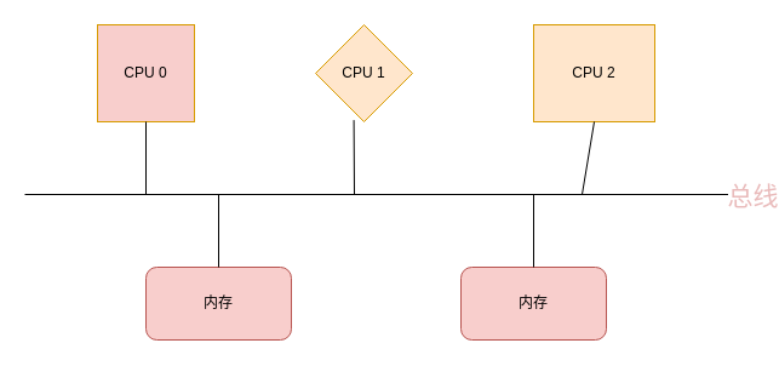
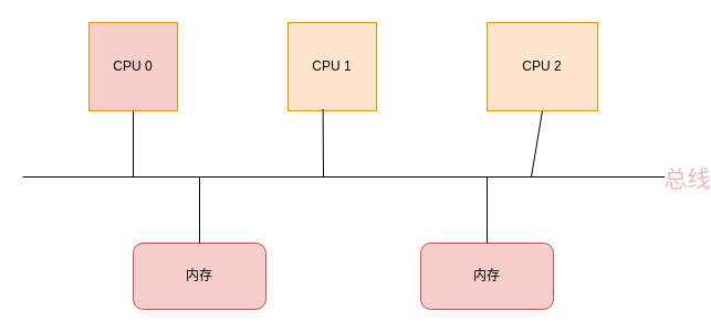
  <mxCell id="0" />
  <mxCell id="1" parent="0" />
  <mxCell id="2" value="CPU 0" style="whiteSpace=wrap;html=1;aspect=fixed;fillColor=#f8cecc;strokeColor=#d79b00;" parent="1" vertex="1"><mxGeometry x="80" y="20" width="80" height="80" as="geometry" /></mxCell>
- <mxCell id="3" value="CPU 1" style="rhombus;whiteSpace=wrap;html=1;aspect=fixed;fillColor=#ffe6cc;strokeColor=#d79b00;" parent="1" vertex="1"><mxGeometry x="260" y="20" width="80" height="80" as="geometry" /></mxCell>
+ <mxCell id="3" value="CPU 1" style="whiteSpace=wrap;html=1;aspect=fixed;fillColor=#ffe6cc;strokeColor=#d79b00;" parent="1" vertex="1"><mxGeometry x="260" y="20" width="80" height="80" as="geometry" /></mxCell>
  <mxCell id="4" value="CPU 2" style="whiteSpace=wrap;html=1;aspect=fixed;fillColor=#ffe6cc;strokeColor=#d79b00;" parent="1" vertex="1"><mxGeometry x="440" y="20" width="100" height="80" as="geometry" /></mxCell>
  <mxCell id="5" value="内存" style="rounded=1;whiteSpace=wrap;html=1;fillColor=#f8cecc;strokeColor=#b85450;" parent="1" vertex="1"><mxGeometry x="120" y="220" width="120" height="60" as="geometry" /></mxCell>
  <mxCell id="6" value="内存" style="rounded=1;whiteSpace=wrap;html=1;fillColor=#f8cecc;strokeColor=#b85450;" parent="1" vertex="1"><mxGeometry x="380" y="220" width="120" height="60" as="geometry" /></mxCell>
  <mxCell id="7" value="" style="endArrow=none;html=1;rounded=0;" parent="1" edge="1"><mxGeometry width="50" height="50" relative="1" as="geometry"><mxPoint x="20" y="160" as="sourcePoint" /><mxPoint x="610" y="160" as="targetPoint" /></mxGeometry></mxCell>
  <mxCell id="8" value="&lt;font style=&quot;font-size: 21px;&quot;&gt;总线&lt;/font&gt;" style="edgeLabel;html=1;align=center;verticalAlign=middle;resizable=0;points=[];labelBackgroundColor=#ffffff;fontColor=#e9baba;" parent="7" vertex="1" connectable="0"><mxGeometry x="0.772" y="-2" relative="1" as="geometry"><mxPoint x="77" y="-2" as="offset" /></mxGeometry></mxCell>
  <mxCell id="9" value="" style="endArrow=none;html=1;rounded=0;entryX=0.395;entryY=0.983;entryDx=0;entryDy=0;entryPerimeter=0;" parent="1" target="3" edge="1"><mxGeometry width="50" height="50" relative="1" as="geometry"><mxPoint x="292" y="160" as="sourcePoint" /><mxPoint x="420" y="120" as="targetPoint" /></mxGeometry></mxCell>
  <mxCell id="10" value="" style="endArrow=none;html=1;rounded=0;entryX=0.5;entryY=1;entryDx=0;entryDy=0;" parent="1" target="4" edge="1"><mxGeometry width="50" height="50" relative="1" as="geometry"><mxPoint x="480" y="160" as="sourcePoint" /><mxPoint x="420" y="120" as="targetPoint" /></mxGeometry></mxCell>
  <mxCell id="11" value="" style="endArrow=none;html=1;rounded=0;entryX=0.5;entryY=1;entryDx=0;entryDy=0;" parent="1" target="2" edge="1"><mxGeometry width="50" height="50" relative="1" as="geometry"><mxPoint x="120" y="160" as="sourcePoint" /><mxPoint x="420" y="120" as="targetPoint" /></mxGeometry></mxCell>
  <mxCell id="12" value="" style="endArrow=none;html=1;rounded=0;exitX=0.5;exitY=0;exitDx=0;exitDy=0;" parent="1" source="5" edge="1"><mxGeometry width="50" height="50" relative="1" as="geometry"><mxPoint x="370" y="170" as="sourcePoint" /><mxPoint x="180" y="160" as="targetPoint" /></mxGeometry></mxCell>
  <mxCell id="13" value="" style="endArrow=none;html=1;rounded=0;exitX=0.5;exitY=0;exitDx=0;exitDy=0;" parent="1" source="6" edge="1"><mxGeometry width="50" height="50" relative="1" as="geometry"><mxPoint x="370" y="170" as="sourcePoint" /><mxPoint x="440" y="160" as="targetPoint" /></mxGeometry></mxCell>
